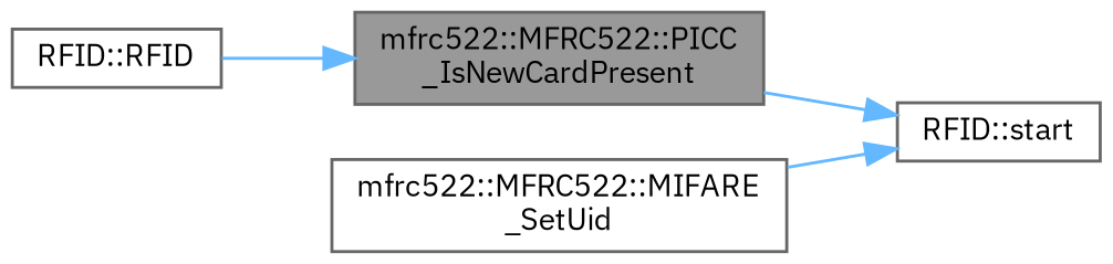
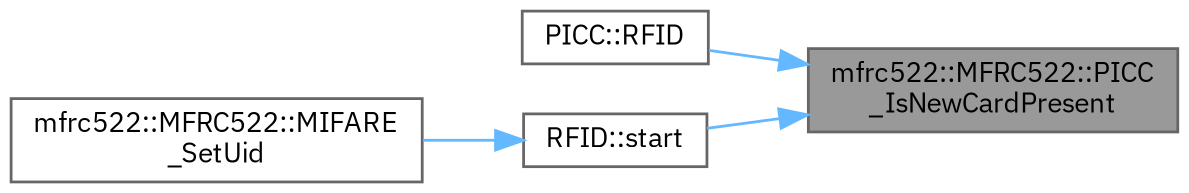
  digraph {
    fontname="IBM Plex Sans"
    rankdir=RL
    node [color=grey40 fillcolor=white fontname="IBM Plex Sans" fontsize=10 shape=box style=filled]
    edge [color=steelblue1 dir=back fontname="IBM Plex Sans" fontsize=10 labelfontname=Helvetica labelfontsize=10 style=solid]
    n1 [color=gray40 fillcolor=grey60 fontcolor=black height=0.2 label="mfrc522::MFRC522::PICC\l_IsNewCardPresent" width=0.4]
-   n2 [height=0.2 label="RFID::RFID" width=0.4]
+   n2 [height=0.2 label="PICC::RFID" width=0.4]
    n3 [height=0.2 label="RFID::start" width=0.4]
    n4 [height=0.2 label="mfrc522::MFRC522::MIFARE\l_SetUid" width=0.4]
    n1 -> n2
-   n3 -> n1
+   n1 -> n3
    n3 -> n4
  }
